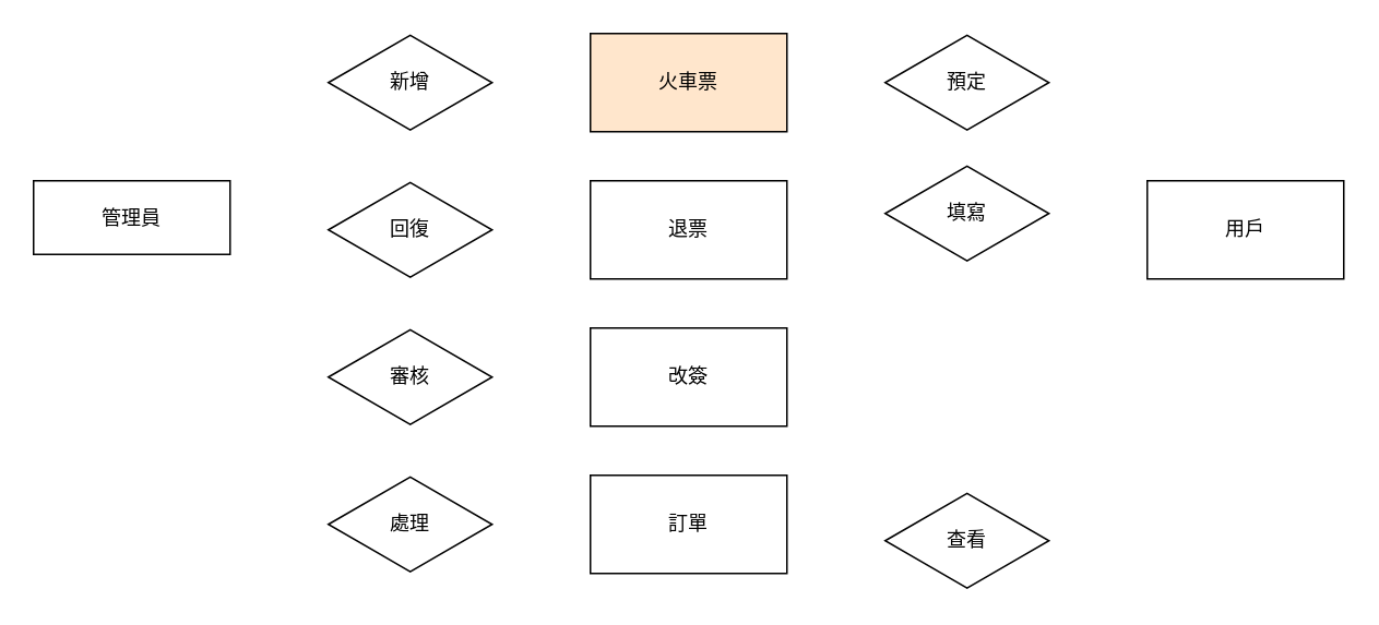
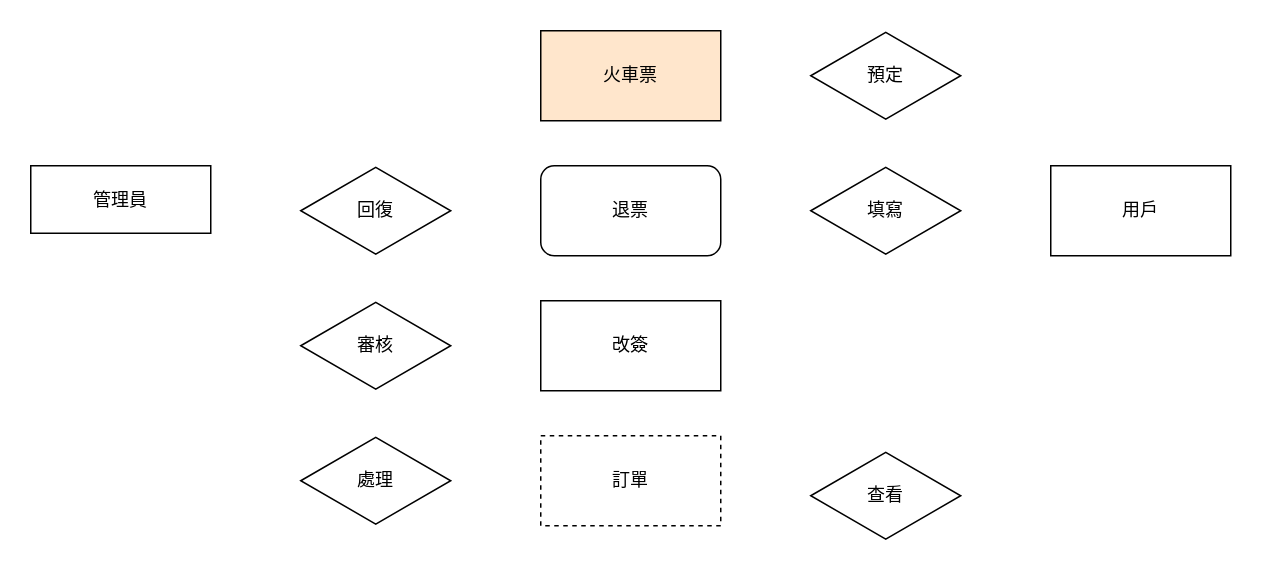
  <mxCell id="0" />
  <mxCell id="1" parent="0" />
  <mxCell id="2" value="&lt;font style=&quot;vertical-align: inherit;&quot;&gt;&lt;font style=&quot;vertical-align: inherit;&quot;&gt;管理員&lt;/font&gt;&lt;/font&gt;" style="rounded=0;whiteSpace=wrap;html=1;" vertex="1" parent="1"><mxGeometry x="20" y="110" width="120" height="45" as="geometry" /></mxCell>
  <mxCell id="3" value="&lt;font style=&quot;vertical-align: inherit;&quot;&gt;&lt;font style=&quot;vertical-align: inherit;&quot;&gt;&lt;font style=&quot;vertical-align: inherit;&quot;&gt;&lt;font style=&quot;vertical-align: inherit;&quot;&gt;火車票&lt;/font&gt;&lt;/font&gt;&lt;/font&gt;&lt;/font&gt;" style="rounded=0;whiteSpace=wrap;html=1;fillColor=#ffe6cc;" vertex="1" parent="1"><mxGeometry x="360" y="20" width="120" height="60" as="geometry" /></mxCell>
- <mxCell id="4" value="&lt;font style=&quot;vertical-align: inherit;&quot;&gt;&lt;font style=&quot;vertical-align: inherit;&quot;&gt;退票&lt;/font&gt;&lt;/font&gt;" style="rounded=0;whiteSpace=wrap;html=1;" vertex="1" parent="1"><mxGeometry x="360" y="110" width="120" height="60" as="geometry" /></mxCell>
- <mxCell id="5" value="&lt;font style=&quot;vertical-align: inherit;&quot;&gt;&lt;font style=&quot;vertical-align: inherit;&quot;&gt;&lt;font style=&quot;vertical-align: inherit;&quot;&gt;&lt;font style=&quot;vertical-align: inherit;&quot;&gt;訂單&lt;/font&gt;&lt;/font&gt;&lt;/font&gt;&lt;/font&gt;" style="rounded=0;whiteSpace=wrap;html=1;" vertex="1" parent="1"><mxGeometry x="360" y="290" width="120" height="60" as="geometry" /></mxCell>
+ <mxCell id="4" value="&lt;font style=&quot;vertical-align: inherit;&quot;&gt;&lt;font style=&quot;vertical-align: inherit;&quot;&gt;退票&lt;/font&gt;&lt;/font&gt;" style="whiteSpace=wrap;html=1;rounded=1;" vertex="1" parent="1"><mxGeometry x="360" y="110" width="120" height="60" as="geometry" /></mxCell>
+ <mxCell id="5" value="&lt;font style=&quot;vertical-align: inherit;&quot;&gt;&lt;font style=&quot;vertical-align: inherit;&quot;&gt;&lt;font style=&quot;vertical-align: inherit;&quot;&gt;&lt;font style=&quot;vertical-align: inherit;&quot;&gt;訂單&lt;/font&gt;&lt;/font&gt;&lt;/font&gt;&lt;/font&gt;" style="rounded=0;whiteSpace=wrap;html=1;dashed=1;" vertex="1" parent="1"><mxGeometry x="360" y="290" width="120" height="60" as="geometry" /></mxCell>
  <mxCell id="6" value="&lt;font style=&quot;vertical-align: inherit;&quot;&gt;&lt;font style=&quot;vertical-align: inherit;&quot;&gt;用戶&lt;/font&gt;&lt;/font&gt;" style="rounded=0;whiteSpace=wrap;html=1;" vertex="1" parent="1"><mxGeometry x="700" y="110" width="120" height="60" as="geometry" /></mxCell>
  <mxCell id="7" value="&lt;font style=&quot;vertical-align: inherit;&quot;&gt;&lt;font style=&quot;vertical-align: inherit;&quot;&gt;改簽&lt;/font&gt;&lt;/font&gt;" style="rounded=0;whiteSpace=wrap;html=1;" vertex="1" parent="1"><mxGeometry x="360" y="200" width="120" height="60" as="geometry" /></mxCell>
- <mxCell id="8" value="&lt;font style=&quot;vertical-align: inherit;&quot;&gt;&lt;font style=&quot;vertical-align: inherit;&quot;&gt;新增&lt;/font&gt;&lt;/font&gt;" style="html=1;whiteSpace=wrap;aspect=fixed;shape=isoRectangle;" vertex="1" parent="1"><mxGeometry x="200" y="20" width="100" height="60" as="geometry" /></mxCell>
  <mxCell id="9" value="&lt;font style=&quot;vertical-align: inherit;&quot;&gt;&lt;font style=&quot;vertical-align: inherit;&quot;&gt;審核&lt;/font&gt;&lt;/font&gt;" style="html=1;whiteSpace=wrap;aspect=fixed;shape=isoRectangle;" vertex="1" parent="1"><mxGeometry x="200" y="200" width="100" height="60" as="geometry" /></mxCell>
- <mxCell id="10" value="&lt;font style=&quot;vertical-align: inherit;&quot;&gt;&lt;font style=&quot;vertical-align: inherit;&quot;&gt;填寫&lt;/font&gt;&lt;/font&gt;" style="html=1;whiteSpace=wrap;aspect=fixed;shape=isoRectangle;" vertex="1" parent="1"><mxGeometry x="540" y="100" width="100" height="60" as="geometry" /></mxCell>
+ <mxCell id="10" value="&lt;font style=&quot;vertical-align: inherit;&quot;&gt;&lt;font style=&quot;vertical-align: inherit;&quot;&gt;填寫&lt;/font&gt;&lt;/font&gt;" style="html=1;whiteSpace=wrap;aspect=fixed;shape=isoRectangle;" vertex="1" parent="1"><mxGeometry x="540" y="110" width="100" height="60" as="geometry" /></mxCell>
  <mxCell id="11" value="&lt;font style=&quot;vertical-align: inherit;&quot;&gt;&lt;font style=&quot;vertical-align: inherit;&quot;&gt;回復&lt;/font&gt;&lt;/font&gt;" style="html=1;whiteSpace=wrap;aspect=fixed;shape=isoRectangle;" vertex="1" parent="1"><mxGeometry x="200" y="110" width="100" height="60" as="geometry" /></mxCell>
  <mxCell id="12" value="&lt;font style=&quot;vertical-align: inherit;&quot;&gt;&lt;font style=&quot;vertical-align: inherit;&quot;&gt;預定&lt;/font&gt;&lt;/font&gt;" style="html=1;whiteSpace=wrap;aspect=fixed;shape=isoRectangle;" vertex="1" parent="1"><mxGeometry x="540" y="20" width="100" height="60" as="geometry" /></mxCell>
  <mxCell id="13" value="&lt;font style=&quot;vertical-align: inherit;&quot;&gt;&lt;font style=&quot;vertical-align: inherit;&quot;&gt;處理&lt;/font&gt;&lt;/font&gt;" style="html=1;whiteSpace=wrap;aspect=fixed;shape=isoRectangle;" vertex="1" parent="1"><mxGeometry x="200" y="290" width="100" height="60" as="geometry" /></mxCell>
  <mxCell id="14" value="&lt;font style=&quot;vertical-align: inherit;&quot;&gt;&lt;font style=&quot;vertical-align: inherit;&quot;&gt;查看&lt;/font&gt;&lt;/font&gt;" style="html=1;whiteSpace=wrap;aspect=fixed;shape=isoRectangle;" vertex="1" parent="1"><mxGeometry x="540" y="300" width="100" height="60" as="geometry" /></mxCell>
